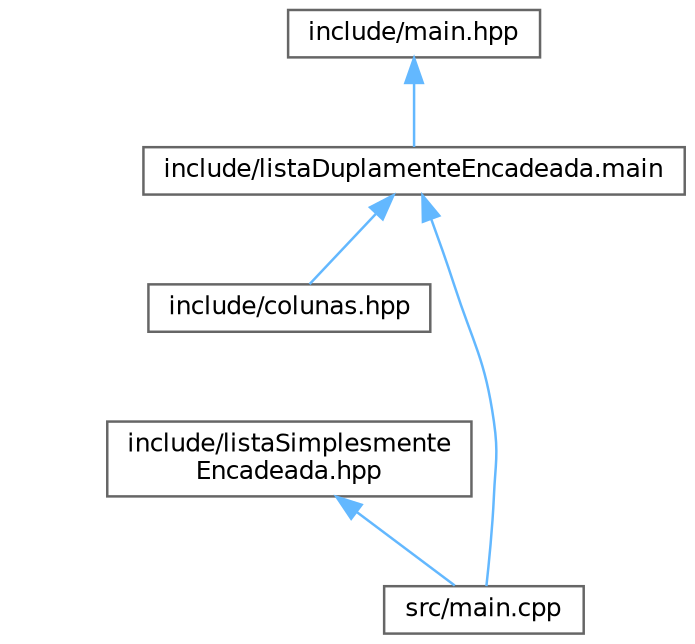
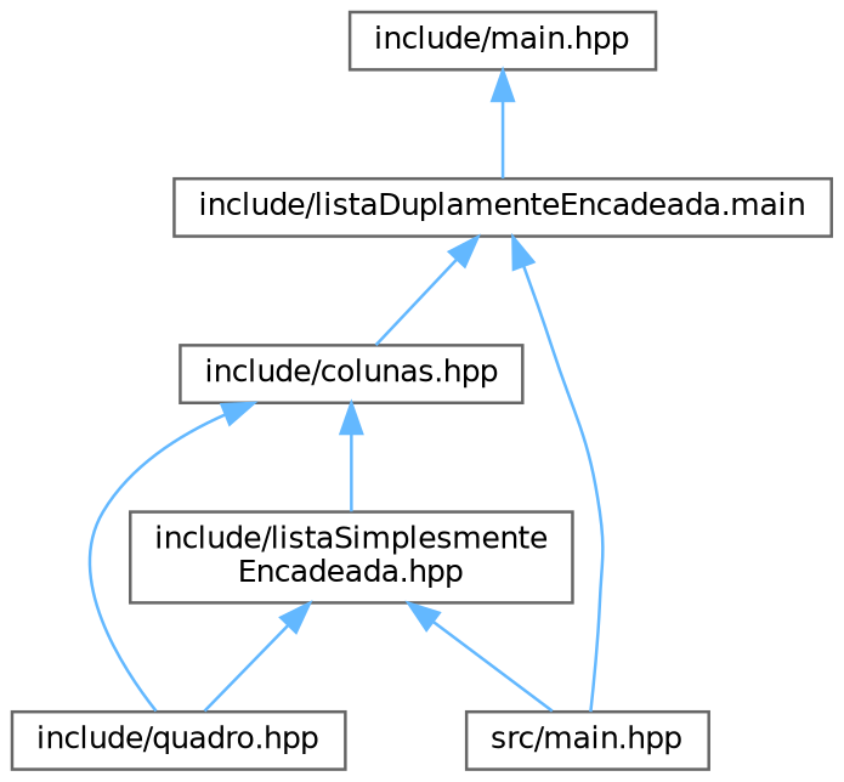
  digraph {
    node [color=grey40 fillcolor=white fontname=Helvetica fontsize=10 shape=box style=filled]
    edge [color=steelblue1 dir=back fontname=Helvetica fontsize=10 labelfontname=Helvetica labelfontsize=10 style=solid]
    n1 [height=0.2 label="include/main.hpp" width=0.4]
    n2 [height=0.2 label="include/listaDuplamenteEncadeada.main" width=0.4]
    n3 [height=0.2 label="include/colunas.hpp" width=0.4]
-   n4 [height=0.2 label="src/main.cpp" width=0.4]
+   n4 [height=0.2 label="src/main.hpp" width=0.4]
    n5 [height=0.2 label="include/listaSimplesmente\lEncadeada.hpp" width=0.4]
+   n6 [height=0.2 label="include/quadro.hpp" width=0.4]
    n1 -> n2
    n2 -> n3
    n2 -> n4
+   n3 -> n5
+   n3 -> n6
    n5 -> n4
+   n5 -> n6
  }
